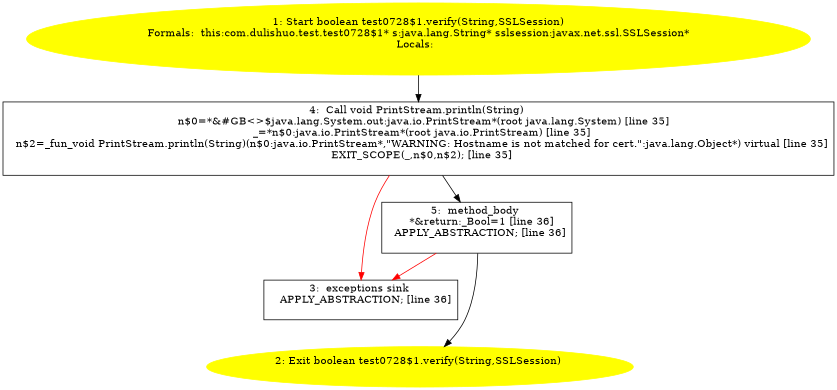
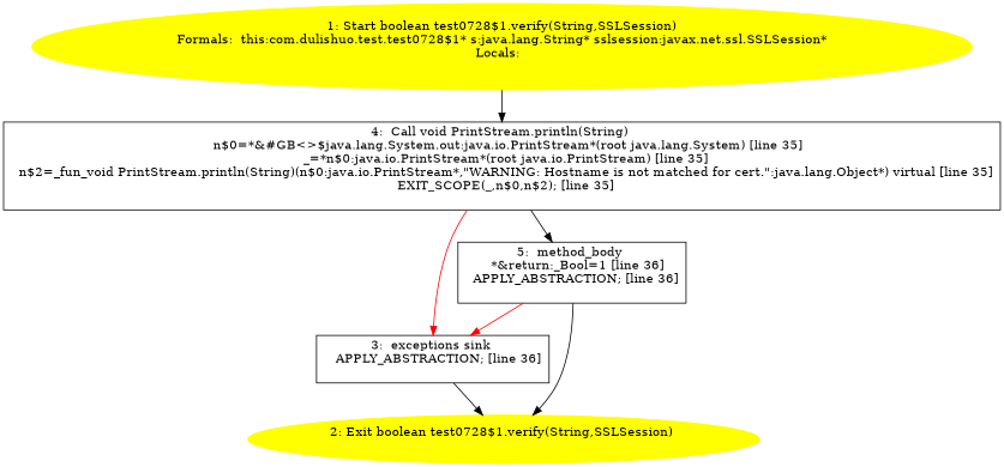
  digraph {
    node [shape=box]
    n1 [color=yellow label="1: Start boolean test0728$1.verify(String,SSLSession)\nFormals:  this:com.dulishuo.test.test0728$1* s:java.lang.String* sslsession:javax.net.ssl.SSLSession*\nLocals:  \n  " style=filled shape=""]
    n2 [label="4:  Call void PrintStream.println(String) \n   n$0=*&#GB<>$java.lang.System.out:java.io.PrintStream*(root java.lang.System) [line 35]\n  _=*n$0:java.io.PrintStream*(root java.io.PrintStream) [line 35]\n  n$2=_fun_void PrintStream.println(String)(n$0:java.io.PrintStream*,\"WARNING: Hostname is not matched for cert.\":java.lang.Object*) virtual [line 35]\n  EXIT_SCOPE(_,n$0,n$2); [line 35]\n "]
    n3 [label="3:  exceptions sink \n   APPLY_ABSTRACTION; [line 36]\n "]
    n4 [label="5:  method_body \n   *&return:_Bool=1 [line 36]\n  APPLY_ABSTRACTION; [line 36]\n "]
    n5 [color=yellow label="2: Exit boolean test0728$1.verify(String,SSLSession) \n  " style=filled shape=""]
    n1 -> n2
    n2 -> n3 [color=red]
    n2 -> n4
+   n3 -> n5
    n4 -> n3 [color=red]
    n4 -> n5
  }
